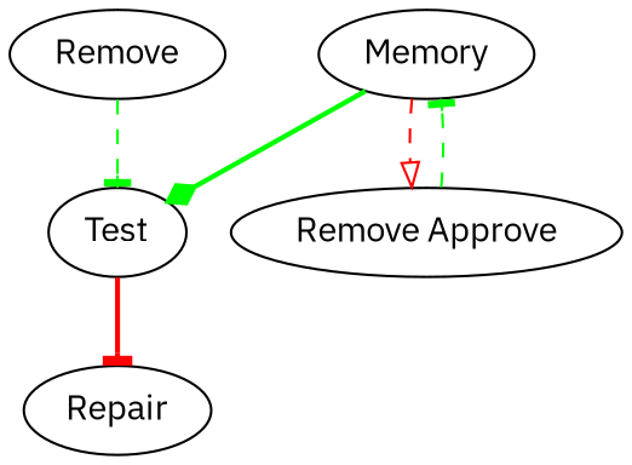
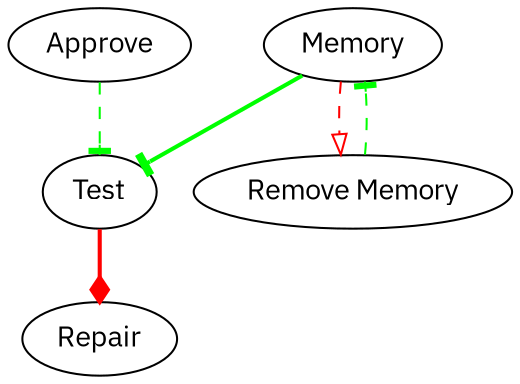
  digraph {
    fontname="IBM Plex Sans"
    node [fontname="IBM Plex Sans"]
    edge [arrowhead=diamond color=green fontname="IBM Plex Sans" style=dashed]
    Memory
    Test
-   "Remove Memory" [label="Remove Approve"]
+   "Remove Memory"
    Repair
-   Approve [label=Remove]
-   Memory -> Test [style=bold]
+   Approve
+   Memory -> Test [arrowhead=tee style=bold]
    Memory -> "Remove Memory" [arrowhead=onormal color=red]
-   Test -> Repair [arrowhead=tee color=red style=bold]
+   Test -> Repair [color=red style=bold]
    "Remove Memory" -> Memory [arrowhead=tee]
    Approve -> Test [arrowhead=tee]
  }
